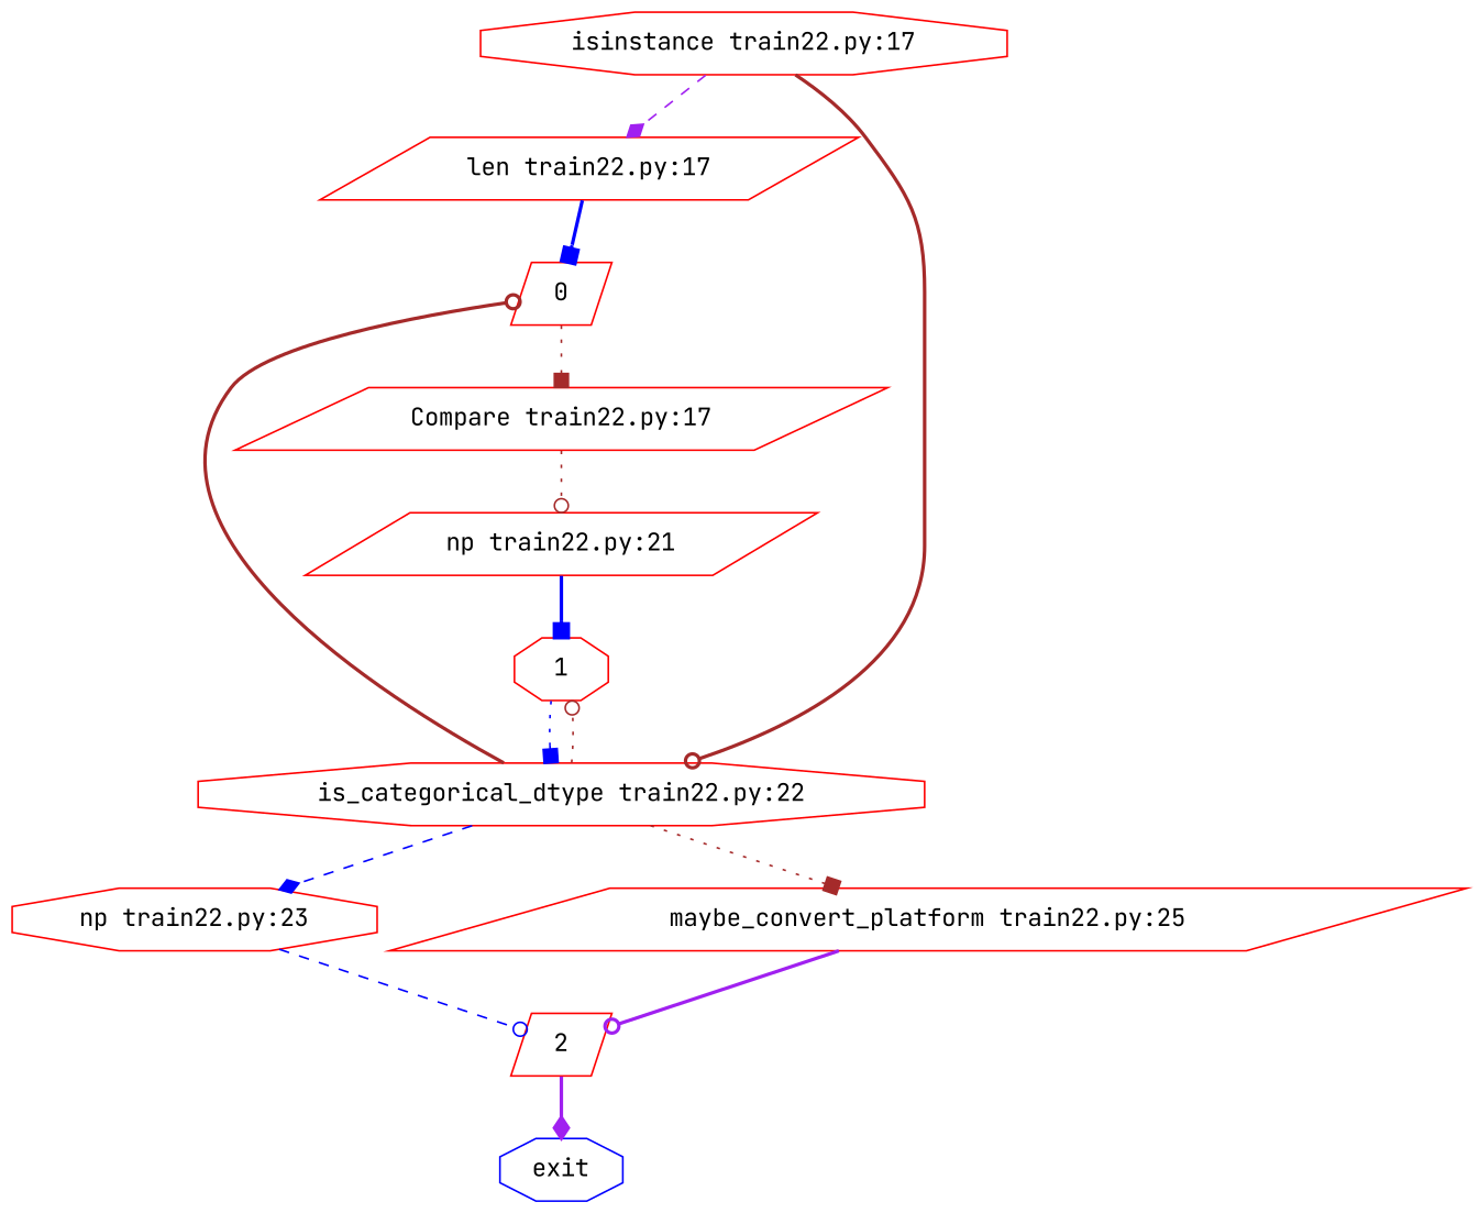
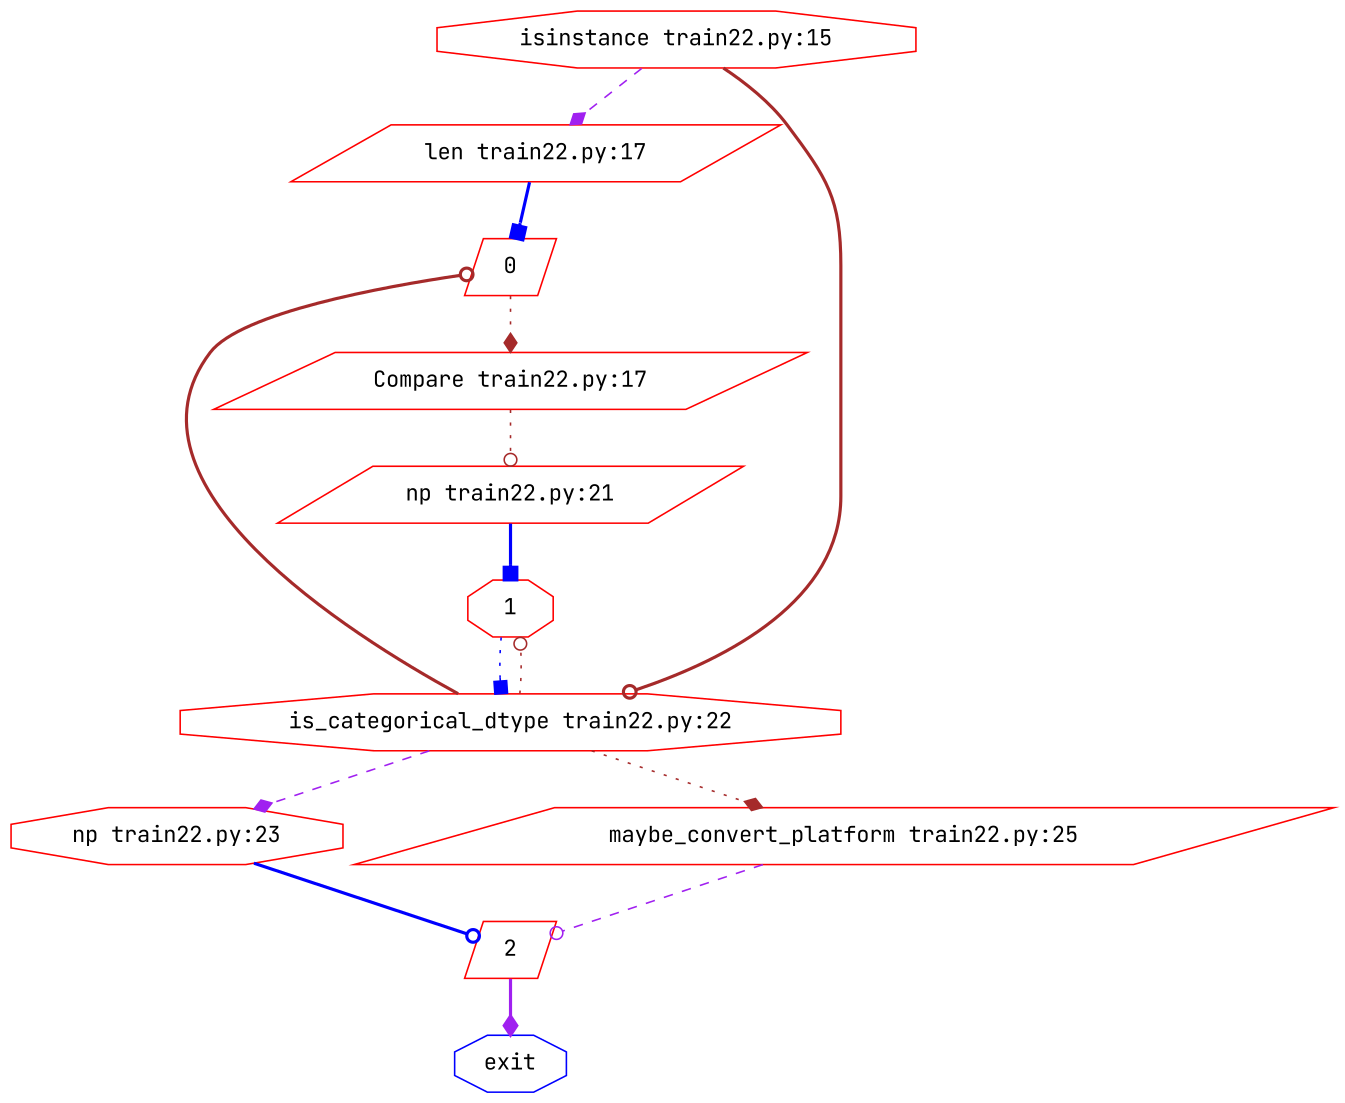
  strict digraph {
    fontname="JetBrains Mono"
    node [color=red fontname="JetBrains Mono" shape=parallelogram]
    edge [arrowhead=odot color=brown fontname="JetBrains Mono" style=bold]
-   "isinstance train22.py:17" [shape=octagon]
+   "isinstance train22.py:17" [shape=octagon label="isinstance train22.py:15"]
    "len train22.py:17"
    "is_categorical_dtype train22.py:22" [shape=octagon]
    0
    1 [shape=octagon]
    "np train22.py:23" [shape=octagon]
    "maybe_convert_platform train22.py:25"
    "Compare train22.py:17"
    "np train22.py:21"
    2
    exit [color=blue shape=octagon]
    "isinstance train22.py:17" -> "len train22.py:17" [arrowhead=diamond color=purple style=dashed]
    "isinstance train22.py:17" -> "is_categorical_dtype train22.py:22"
    "len train22.py:17" -> 0 [arrowhead=box color=blue]
    "is_categorical_dtype train22.py:22" -> 0
    "is_categorical_dtype train22.py:22" -> 1 [style=dotted]
-   "is_categorical_dtype train22.py:22" -> "np train22.py:23" [arrowhead=diamond color=blue style=dashed]
-   "is_categorical_dtype train22.py:22" -> "maybe_convert_platform train22.py:25" [arrowhead=box style=dotted]
-   0 -> "Compare train22.py:17" [arrowhead=box style=dotted]
+   "is_categorical_dtype train22.py:22" -> "np train22.py:23" [arrowhead=diamond color=purple style=dashed]
+   "is_categorical_dtype train22.py:22" -> "maybe_convert_platform train22.py:25" [arrowhead=diamond style=dotted]
+   0 -> "Compare train22.py:17" [arrowhead=diamond style=dotted]
    1 -> "is_categorical_dtype train22.py:22" [arrowhead=box color=blue style=dotted]
-   "np train22.py:23" -> 2 [color=blue style=dashed]
-   "maybe_convert_platform train22.py:25" -> 2 [color=purple]
+   "np train22.py:23" -> 2 [color=blue]
+   "maybe_convert_platform train22.py:25" -> 2 [color=purple style=dashed]
    "Compare train22.py:17" -> "np train22.py:21" [style=dotted]
    "np train22.py:21" -> 1 [arrowhead=box color=blue]
    2 -> exit [arrowhead=diamond color=purple]
  }
